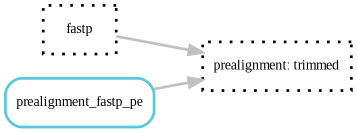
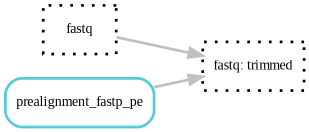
  digraph {
    bgcolor=white
    fontname="Liberation Serif"
    rankdir=LR
    node [color="0.0 0.0 0.0" fontname="Liberation Serif" fontsize=10 penwidth=2 shape=box style=dotted]
    edge [color=grey fontname="Liberation Serif" penwidth=2]
-   n1 [label=fastp]
-   n2 [label="prealignment: trimmed"]
+   n1 [label=fastq]
+   n2 [label="fastq: trimmed"]
    n3 [color="0.52 0.6 0.85" label=prealignment_fastp_pe style=rounded]
    n1 -> n2
    n3 -> n2
  }
